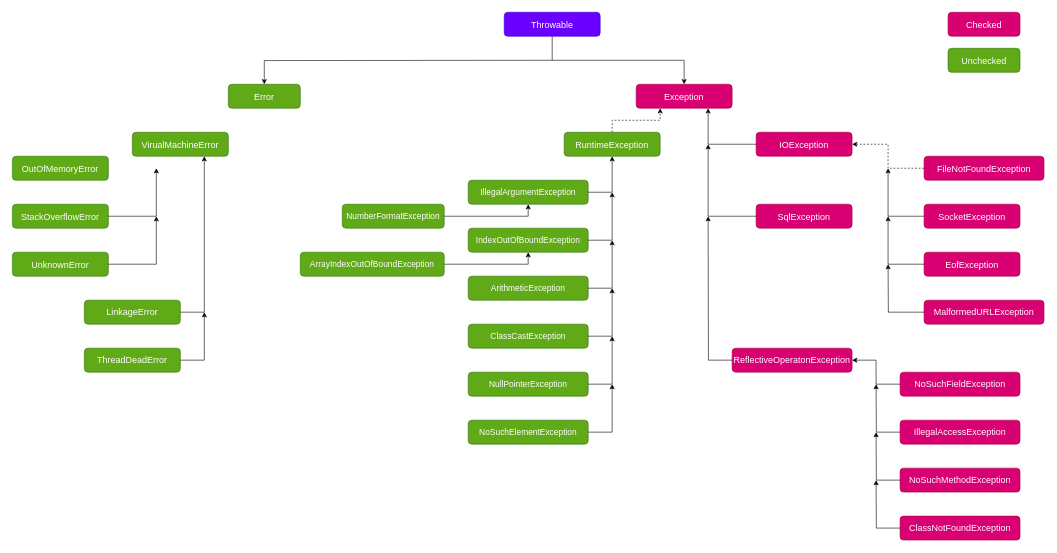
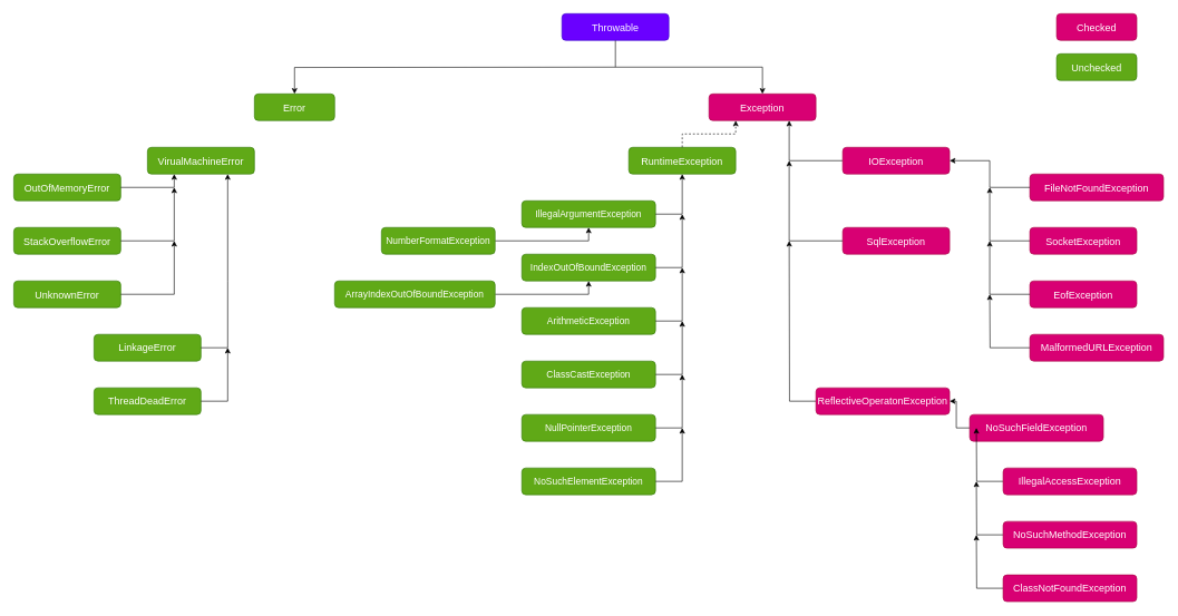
  <mxCell id="0" />
  <mxCell id="1" parent="0" />
  <mxCell id="2" value="&lt;font style=&quot;font-size: 15px;&quot;&gt;Throwable&lt;/font&gt;" style="rounded=1;whiteSpace=wrap;html=1;fillColor=#6a00ff;strokeColor=#3700CC;fontColor=#ffffff;" vertex="1" parent="1"><mxGeometry x="840" y="20" width="160" height="40" as="geometry" /></mxCell>
  <mxCell id="3" value="&lt;font style=&quot;font-size: 15px;&quot;&gt;Exception&lt;/font&gt;" style="rounded=1;whiteSpace=wrap;html=1;fillColor=#d80073;strokeColor=#A50040;fontColor=#ffffff;" vertex="1" parent="1"><mxGeometry x="1060" y="140" width="160" height="40" as="geometry" /></mxCell>
  <mxCell id="4" value="&lt;span style=&quot;font-size: 15px;&quot;&gt;Unchecked&lt;/span&gt;" style="rounded=1;whiteSpace=wrap;html=1;fillColor=#60a917;strokeColor=#2D7600;fontColor=#ffffff;" vertex="1" parent="1"><mxGeometry x="1580" y="80" width="120" height="40" as="geometry" /></mxCell>
  <mxCell id="5" value="&lt;span style=&quot;font-size: 15px;&quot;&gt;Checked&lt;/span&gt;" style="rounded=1;whiteSpace=wrap;html=1;fillColor=#d80073;strokeColor=#A50040;fontColor=#ffffff;" vertex="1" parent="1"><mxGeometry x="1580" y="20" width="120" height="40" as="geometry" /></mxCell>
  <mxCell id="6" value="" style="endArrow=classic;html=1;rounded=0;exitX=0.5;exitY=1;exitDx=0;exitDy=0;edgeStyle=orthogonalEdgeStyle;" edge="1" parent="1" source="2" target="3"><mxGeometry width="50" height="50" relative="1" as="geometry"><mxPoint x="970" y="290" as="sourcePoint" /><mxPoint x="1020" y="240" as="targetPoint" /></mxGeometry></mxCell>
  <mxCell id="7" value="&lt;font style=&quot;font-size: 15px;&quot;&gt;RuntimeException&lt;/font&gt;" style="rounded=1;whiteSpace=wrap;html=1;fillColor=#60a917;strokeColor=#2D7600;fontColor=#ffffff;" vertex="1" parent="1"><mxGeometry x="940" y="220" width="160" height="40" as="geometry" /></mxCell>
  <mxCell id="8" value="&lt;span style=&quot;font-size: 15px;&quot;&gt;Error&lt;/span&gt;" style="rounded=1;whiteSpace=wrap;html=1;fillColor=#60a917;strokeColor=#2D7600;fontColor=#ffffff;" vertex="1" parent="1"><mxGeometry x="380" y="140" width="120" height="40" as="geometry" /></mxCell>
  <mxCell id="9" value="" style="endArrow=classic;html=1;rounded=0;edgeStyle=orthogonalEdgeStyle;entryX=0.5;entryY=0;entryDx=0;entryDy=0;" edge="1" parent="1" target="8"><mxGeometry width="50" height="50" relative="1" as="geometry"><mxPoint x="920" y="100" as="sourcePoint" /><mxPoint x="1170" y="150" as="targetPoint" /></mxGeometry></mxCell>
  <mxCell id="10" value="&lt;span style=&quot;font-size: 15px;&quot;&gt;OutOfMemoryError&lt;/span&gt;" style="rounded=1;whiteSpace=wrap;html=1;fillColor=#60a917;strokeColor=#2D7600;fontColor=#ffffff;" vertex="1" parent="1"><mxGeometry x="20" y="260" width="160" height="40" as="geometry" /></mxCell>
  <mxCell id="11" value="&lt;span style=&quot;font-size: 15px;&quot;&gt;StackOverflowError&lt;/span&gt;" style="rounded=1;whiteSpace=wrap;html=1;fillColor=#60a917;strokeColor=#2D7600;fontColor=#ffffff;" vertex="1" parent="1"><mxGeometry x="20" y="340" width="160" height="40" as="geometry" /></mxCell>
  <mxCell id="12" value="&lt;span style=&quot;font-size: 15px;&quot;&gt;LinkageError&lt;/span&gt;" style="rounded=1;whiteSpace=wrap;html=1;fillColor=#60a917;strokeColor=#2D7600;fontColor=#ffffff;" vertex="1" parent="1"><mxGeometry x="140" y="500" width="160" height="40" as="geometry" /></mxCell>
  <mxCell id="13" value="" style="endArrow=classic;html=1;rounded=0;exitX=1;exitY=0.5;exitDx=0;exitDy=0;" edge="1" parent="1" source="11"><mxGeometry width="50" height="50" relative="1" as="geometry"><mxPoint x="470" y="250" as="sourcePoint" /><mxPoint x="260" y="280" as="targetPoint" /><Array as="points"><mxPoint x="260" y="360" /></Array></mxGeometry></mxCell>
  <mxCell id="14" value="" style="endArrow=classic;html=1;rounded=0;entryX=0.75;entryY=1;entryDx=0;entryDy=0;exitX=1;exitY=0.5;exitDx=0;exitDy=0;" edge="1" parent="1" source="12" target="43"><mxGeometry width="50" height="50" relative="1" as="geometry"><mxPoint x="340" y="520" as="sourcePoint" /><mxPoint x="440" y="240" as="targetPoint" /><Array as="points"><mxPoint x="340" y="520" /><mxPoint x="340" y="420" /></Array></mxGeometry></mxCell>
  <mxCell id="15" value="" style="endArrow=classic;html=1;rounded=0;exitX=0.5;exitY=0;exitDx=0;exitDy=0;entryX=0.25;entryY=1;entryDx=0;entryDy=0;dashed=1;" edge="1" parent="1" source="7" target="3"><mxGeometry width="50" height="50" relative="1" as="geometry"><mxPoint x="1020" y="280" as="sourcePoint" /><mxPoint x="1070" y="230" as="targetPoint" /><Array as="points"><mxPoint x="1020" y="200" /><mxPoint x="1100" y="200" /></Array></mxGeometry></mxCell>
  <mxCell id="16" value="&lt;font style=&quot;font-size: 14px;&quot;&gt;IllegalArgumentException&lt;/font&gt;" style="rounded=1;whiteSpace=wrap;html=1;fillColor=#60a917;strokeColor=#2D7600;fontColor=#ffffff;" vertex="1" parent="1"><mxGeometry x="780" y="300" width="200" height="40" as="geometry" /></mxCell>
  <mxCell id="17" value="" style="endArrow=classic;html=1;rounded=0;entryX=0.5;entryY=1;entryDx=0;entryDy=0;exitX=1;exitY=0.5;exitDx=0;exitDy=0;" edge="1" parent="1" source="16" target="7"><mxGeometry width="50" height="50" relative="1" as="geometry"><mxPoint x="1080" y="320" as="sourcePoint" /><mxPoint x="1080" y="260" as="targetPoint" /><Array as="points"><mxPoint x="1020" y="320" /></Array></mxGeometry></mxCell>
  <mxCell id="18" value="&lt;font style=&quot;font-size: 14px;&quot;&gt;IndexOutOfBoundException&lt;/font&gt;" style="rounded=1;whiteSpace=wrap;html=1;fillColor=#60a917;strokeColor=#2D7600;fontColor=#ffffff;" vertex="1" parent="1"><mxGeometry x="780" y="380" width="200" height="40" as="geometry" /></mxCell>
  <mxCell id="19" value="" style="endArrow=classic;html=1;rounded=0;exitX=1;exitY=0.5;exitDx=0;exitDy=0;" edge="1" parent="1" source="18"><mxGeometry width="50" height="50" relative="1" as="geometry"><mxPoint x="940" y="280" as="sourcePoint" /><mxPoint x="1020" y="320" as="targetPoint" /><Array as="points"><mxPoint x="1020" y="400" /></Array></mxGeometry></mxCell>
  <mxCell id="20" value="&lt;font style=&quot;font-size: 14px;&quot;&gt;ArithmeticException&lt;/font&gt;" style="rounded=1;whiteSpace=wrap;html=1;fillColor=#60a917;strokeColor=#2D7600;fontColor=#ffffff;" vertex="1" parent="1"><mxGeometry x="780" y="460" width="200" height="40" as="geometry" /></mxCell>
  <mxCell id="21" value="" style="edgeStyle=orthogonalEdgeStyle;rounded=0;orthogonalLoop=1;jettySize=auto;html=1;entryX=0.5;entryY=1;entryDx=0;entryDy=0;" edge="1" parent="1" source="22" target="16"><mxGeometry relative="1" as="geometry" /></mxCell>
  <mxCell id="22" value="&lt;font style=&quot;font-size: 14px;&quot;&gt;NumberFormatException&lt;/font&gt;" style="rounded=1;whiteSpace=wrap;html=1;fillColor=#60a917;strokeColor=#2D7600;fontColor=#ffffff;" vertex="1" parent="1"><mxGeometry x="570" y="340" width="170" height="40" as="geometry" /></mxCell>
  <mxCell id="23" value="" style="edgeStyle=orthogonalEdgeStyle;rounded=0;orthogonalLoop=1;jettySize=auto;html=1;entryX=0.5;entryY=1;entryDx=0;entryDy=0;" edge="1" parent="1" source="24" target="18"><mxGeometry relative="1" as="geometry" /></mxCell>
  <mxCell id="24" value="&lt;font style=&quot;font-size: 14px;&quot;&gt;ArrayIndexOutOfBoundException&lt;/font&gt;" style="rounded=1;whiteSpace=wrap;html=1;fillColor=#60a917;strokeColor=#2D7600;fontColor=#ffffff;" vertex="1" parent="1"><mxGeometry x="500" y="420" width="240" height="40" as="geometry" /></mxCell>
  <mxCell id="25" value="" style="endArrow=classic;html=1;rounded=0;exitX=1;exitY=0.5;exitDx=0;exitDy=0;" edge="1" parent="1" source="20"><mxGeometry width="50" height="50" relative="1" as="geometry"><mxPoint x="990" y="410" as="sourcePoint" /><mxPoint x="1020" y="400" as="targetPoint" /><Array as="points"><mxPoint x="1020" y="480" /></Array></mxGeometry></mxCell>
  <mxCell id="26" value="" style="edgeStyle=orthogonalEdgeStyle;rounded=0;orthogonalLoop=1;jettySize=auto;html=1;entryX=0.75;entryY=1;entryDx=0;entryDy=0;" edge="1" parent="1" source="27" target="3"><mxGeometry relative="1" as="geometry" /></mxCell>
  <mxCell id="27" value="&lt;font style=&quot;font-size: 15px;&quot;&gt;IOException&lt;/font&gt;" style="rounded=1;whiteSpace=wrap;html=1;fillColor=#d80073;strokeColor=#A50040;fontColor=#ffffff;" vertex="1" parent="1"><mxGeometry x="1260" y="220" width="160" height="40" as="geometry" /></mxCell>
  <mxCell id="28" value="&lt;font style=&quot;font-size: 15px;&quot;&gt;FileNotFoundException&lt;/font&gt;" style="rounded=1;whiteSpace=wrap;html=1;fillColor=#d80073;strokeColor=#A50040;fontColor=#ffffff;" vertex="1" parent="1"><mxGeometry x="1540" y="260" width="200" height="40" as="geometry" /></mxCell>
- <mxCell id="29" value="" style="endArrow=classic;html=1;rounded=0;entryX=1;entryY=0.5;entryDx=0;entryDy=0;exitX=0;exitY=0.5;exitDx=0;exitDy=0;edgeStyle=orthogonalEdgeStyle;dashed=1;" edge="1" parent="1" source="28" target="27"><mxGeometry width="50" height="50" relative="1" as="geometry"><mxPoint x="1640" y="230" as="sourcePoint" /><mxPoint x="980" y="340" as="targetPoint" /></mxGeometry></mxCell>
+ <mxCell id="29" value="" style="endArrow=classic;html=1;rounded=0;entryX=1;entryY=0.5;entryDx=0;entryDy=0;exitX=0;exitY=0.5;exitDx=0;exitDy=0;edgeStyle=orthogonalEdgeStyle;" edge="1" parent="1" source="28" target="27"><mxGeometry width="50" height="50" relative="1" as="geometry"><mxPoint x="1640" y="230" as="sourcePoint" /><mxPoint x="980" y="340" as="targetPoint" /></mxGeometry></mxCell>
  <mxCell id="30" value="" style="rounded=0;orthogonalLoop=1;jettySize=auto;html=1;exitX=0;exitY=0.5;exitDx=0;exitDy=0;edgeStyle=orthogonalEdgeStyle;" edge="1" parent="1" source="31"><mxGeometry relative="1" as="geometry"><mxPoint x="1480" y="280" as="targetPoint" /><Array as="points"><mxPoint x="1480" y="360" /><mxPoint x="1480" y="280" /></Array></mxGeometry></mxCell>
  <mxCell id="31" value="&lt;font style=&quot;font-size: 15px;&quot;&gt;SocketException&lt;/font&gt;" style="rounded=1;whiteSpace=wrap;html=1;fillColor=#d80073;strokeColor=#A50040;fontColor=#ffffff;" vertex="1" parent="1"><mxGeometry x="1540" y="340" width="160" height="40" as="geometry" /></mxCell>
  <mxCell id="32" value="&lt;font style=&quot;font-size: 15px;&quot;&gt;SqlException&lt;/font&gt;" style="rounded=1;whiteSpace=wrap;html=1;fillColor=#d80073;strokeColor=#A50040;fontColor=#ffffff;" vertex="1" parent="1"><mxGeometry x="1260" y="340" width="160" height="40" as="geometry" /></mxCell>
  <mxCell id="33" value="" style="endArrow=classic;html=1;rounded=0;exitX=0;exitY=0.5;exitDx=0;exitDy=0;" edge="1" parent="1" source="32"><mxGeometry width="50" height="50" relative="1" as="geometry"><mxPoint x="1160" y="390" as="sourcePoint" /><mxPoint x="1180" y="240" as="targetPoint" /><Array as="points"><mxPoint x="1180" y="360" /></Array></mxGeometry></mxCell>
  <mxCell id="34" value="&lt;font style=&quot;font-size: 15px;&quot;&gt;EofException&lt;/font&gt;" style="rounded=1;whiteSpace=wrap;html=1;fillColor=#d80073;strokeColor=#A50040;fontColor=#ffffff;" vertex="1" parent="1"><mxGeometry x="1540" y="420" width="160" height="40" as="geometry" /></mxCell>
  <mxCell id="35" value="" style="rounded=0;orthogonalLoop=1;jettySize=auto;html=1;exitX=0;exitY=0.5;exitDx=0;exitDy=0;" edge="1" parent="1" source="34"><mxGeometry relative="1" as="geometry"><mxPoint x="1520" y="440" as="sourcePoint" /><mxPoint x="1480" y="360" as="targetPoint" /><Array as="points"><mxPoint x="1480" y="440" /></Array></mxGeometry></mxCell>
  <mxCell id="36" value="&lt;font style=&quot;font-size: 14px;&quot;&gt;ClassCastException&lt;/font&gt;" style="rounded=1;whiteSpace=wrap;html=1;fillColor=#60a917;strokeColor=#2D7600;fontColor=#ffffff;" vertex="1" parent="1"><mxGeometry x="780" y="540" width="200" height="40" as="geometry" /></mxCell>
  <mxCell id="37" value="" style="endArrow=classic;html=1;rounded=0;exitX=1;exitY=0.5;exitDx=0;exitDy=0;" edge="1" parent="1" source="36"><mxGeometry width="50" height="50" relative="1" as="geometry"><mxPoint x="990" y="490" as="sourcePoint" /><mxPoint x="1020" y="480" as="targetPoint" /><Array as="points"><mxPoint x="1020" y="560" /></Array></mxGeometry></mxCell>
  <mxCell id="38" value="&lt;font style=&quot;font-size: 14px;&quot;&gt;NullPointerException&lt;/font&gt;" style="rounded=1;whiteSpace=wrap;html=1;fillColor=#60a917;strokeColor=#2D7600;fontColor=#ffffff;" vertex="1" parent="1"><mxGeometry x="780" y="620" width="200" height="40" as="geometry" /></mxCell>
  <mxCell id="39" value="" style="endArrow=classic;html=1;rounded=0;exitX=1;exitY=0.5;exitDx=0;exitDy=0;" edge="1" parent="1" source="38"><mxGeometry width="50" height="50" relative="1" as="geometry"><mxPoint x="990" y="570" as="sourcePoint" /><mxPoint x="1020" y="560" as="targetPoint" /><Array as="points"><mxPoint x="1020" y="640" /></Array></mxGeometry></mxCell>
  <mxCell id="40" value="&lt;font style=&quot;font-size: 14px;&quot;&gt;NoSuchElementException&lt;/font&gt;" style="rounded=1;whiteSpace=wrap;html=1;fillColor=#60a917;strokeColor=#2D7600;fontColor=#ffffff;" vertex="1" parent="1"><mxGeometry x="780" y="700" width="200" height="40" as="geometry" /></mxCell>
  <mxCell id="41" value="" style="endArrow=classic;html=1;rounded=0;exitX=1;exitY=0.5;exitDx=0;exitDy=0;" edge="1" parent="1" source="40"><mxGeometry width="50" height="50" relative="1" as="geometry"><mxPoint x="990" y="650" as="sourcePoint" /><mxPoint x="1020" y="640" as="targetPoint" /><Array as="points"><mxPoint x="1020" y="720" /></Array></mxGeometry></mxCell>
  <mxCell id="42" value="&lt;span style=&quot;font-size: 15px;&quot;&gt;ThreadDeadError&lt;/span&gt;" style="rounded=1;whiteSpace=wrap;html=1;fillColor=#60a917;strokeColor=#2D7600;fontColor=#ffffff;" vertex="1" parent="1"><mxGeometry x="140" y="580" width="160" height="40" as="geometry" /></mxCell>
  <mxCell id="43" value="&lt;span style=&quot;font-size: 15px;&quot;&gt;VirualMachineError&lt;/span&gt;" style="rounded=1;whiteSpace=wrap;html=1;fillColor=#60a917;strokeColor=#2D7600;fontColor=#ffffff;" vertex="1" parent="1"><mxGeometry x="220" y="220" width="160" height="40" as="geometry" /></mxCell>
  <mxCell id="44" value="&lt;span style=&quot;font-size: 15px;&quot;&gt;UnknownError&lt;/span&gt;" style="rounded=1;whiteSpace=wrap;html=1;fillColor=#60a917;strokeColor=#2D7600;fontColor=#ffffff;" vertex="1" parent="1"><mxGeometry x="20" y="420" width="160" height="40" as="geometry" /></mxCell>
  <mxCell id="45" value="" style="endArrow=classic;html=1;rounded=0;exitX=1;exitY=0.5;exitDx=0;exitDy=0;" edge="1" parent="1" source="42"><mxGeometry width="50" height="50" relative="1" as="geometry"><mxPoint x="390" y="530" as="sourcePoint" /><mxPoint x="340" y="520" as="targetPoint" /><Array as="points"><mxPoint x="340" y="600" /></Array></mxGeometry></mxCell>
  <mxCell id="46" value="" style="endArrow=classic;html=1;rounded=0;exitX=1;exitY=0.5;exitDx=0;exitDy=0;" edge="1" parent="1" source="44"><mxGeometry width="50" height="50" relative="1" as="geometry"><mxPoint x="390" y="570" as="sourcePoint" /><mxPoint x="260" y="360" as="targetPoint" /><Array as="points"><mxPoint x="260" y="440" /></Array></mxGeometry></mxCell>
+ <mxCell id="47" value="" style="endArrow=classic;html=1;rounded=0;exitX=1;exitY=0.5;exitDx=0;exitDy=0;entryX=0.25;entryY=1;entryDx=0;entryDy=0;" edge="1" parent="1" source="10" target="43"><mxGeometry width="50" height="50" relative="1" as="geometry"><mxPoint x="220" y="340" as="sourcePoint" /><mxPoint x="270" y="290" as="targetPoint" /><Array as="points"><mxPoint x="260" y="280" /></Array></mxGeometry></mxCell>
  <mxCell id="48" style="edgeStyle=orthogonalEdgeStyle;rounded=0;orthogonalLoop=1;jettySize=auto;html=1;" edge="1" parent="1" source="49"><mxGeometry relative="1" as="geometry"><mxPoint x="1180" y="360" as="targetPoint" /></mxGeometry></mxCell>
  <mxCell id="49" value="&lt;font style=&quot;font-size: 15px;&quot;&gt;ReflectiveOperatonException&lt;/font&gt;" style="rounded=1;whiteSpace=wrap;html=1;fillColor=#d80073;strokeColor=#A50040;fontColor=#ffffff;" vertex="1" parent="1"><mxGeometry x="1220" y="580" width="200" height="40" as="geometry" /></mxCell>
  <mxCell id="50" style="edgeStyle=orthogonalEdgeStyle;rounded=0;orthogonalLoop=1;jettySize=auto;html=1;exitX=0;exitY=0.5;exitDx=0;exitDy=0;entryX=1;entryY=0.5;entryDx=0;entryDy=0;" edge="1" parent="1" source="51" target="49"><mxGeometry relative="1" as="geometry" /></mxCell>
- <mxCell id="51" value="&lt;font style=&quot;font-size: 15px;&quot;&gt;NoSuchFieldException&lt;/font&gt;" style="rounded=1;whiteSpace=wrap;html=1;fillColor=#d80073;strokeColor=#A50040;fontColor=#ffffff;" vertex="1" parent="1"><mxGeometry x="1500" y="620" width="200" height="40" as="geometry" /></mxCell>
+ <mxCell id="51" value="&lt;font style=&quot;font-size: 15px;&quot;&gt;NoSuchFieldException&lt;/font&gt;" style="rounded=1;whiteSpace=wrap;html=1;fillColor=#d80073;strokeColor=#A50040;fontColor=#ffffff;" vertex="1" parent="1"><mxGeometry x="1450" y="620" width="200" height="40" as="geometry" /></mxCell>
  <mxCell id="52" style="edgeStyle=orthogonalEdgeStyle;rounded=0;orthogonalLoop=1;jettySize=auto;html=1;" edge="1" parent="1" source="53"><mxGeometry relative="1" as="geometry"><mxPoint x="1460" y="640" as="targetPoint" /></mxGeometry></mxCell>
  <mxCell id="53" value="&lt;font style=&quot;font-size: 15px;&quot;&gt;IllegalAccessException&lt;/font&gt;" style="rounded=1;whiteSpace=wrap;html=1;fillColor=#d80073;strokeColor=#A50040;fontColor=#ffffff;" vertex="1" parent="1"><mxGeometry x="1500" y="700" width="200" height="40" as="geometry" /></mxCell>
  <mxCell id="54" style="edgeStyle=orthogonalEdgeStyle;rounded=0;orthogonalLoop=1;jettySize=auto;html=1;" edge="1" parent="1" source="55"><mxGeometry relative="1" as="geometry"><mxPoint x="1460" y="720" as="targetPoint" /></mxGeometry></mxCell>
  <mxCell id="55" value="&lt;font style=&quot;font-size: 15px;&quot;&gt;NoSuchMethodException&lt;/font&gt;" style="rounded=1;whiteSpace=wrap;html=1;fillColor=#d80073;strokeColor=#A50040;fontColor=#ffffff;" vertex="1" parent="1"><mxGeometry x="1500" y="780" width="200" height="40" as="geometry" /></mxCell>
  <mxCell id="56" style="edgeStyle=orthogonalEdgeStyle;rounded=0;orthogonalLoop=1;jettySize=auto;html=1;" edge="1" parent="1" source="57"><mxGeometry relative="1" as="geometry"><mxPoint x="1460" y="800" as="targetPoint" /></mxGeometry></mxCell>
  <mxCell id="57" value="&lt;font style=&quot;font-size: 15px;&quot;&gt;ClassNotFoundException&lt;/font&gt;" style="rounded=1;whiteSpace=wrap;html=1;fillColor=#d80073;strokeColor=#A50040;fontColor=#ffffff;" vertex="1" parent="1"><mxGeometry x="1500" y="860" width="200" height="40" as="geometry" /></mxCell>
  <mxCell id="58" style="edgeStyle=orthogonalEdgeStyle;rounded=0;orthogonalLoop=1;jettySize=auto;html=1;" edge="1" parent="1" source="59"><mxGeometry relative="1" as="geometry"><mxPoint x="1480" y="440" as="targetPoint" /></mxGeometry></mxCell>
  <mxCell id="59" value="&lt;font style=&quot;font-size: 15px;&quot;&gt;MalformedURLException&lt;/font&gt;" style="rounded=1;whiteSpace=wrap;html=1;fillColor=#d80073;strokeColor=#A50040;fontColor=#ffffff;" vertex="1" parent="1"><mxGeometry x="1540" y="500" width="200" height="40" as="geometry" /></mxCell>
